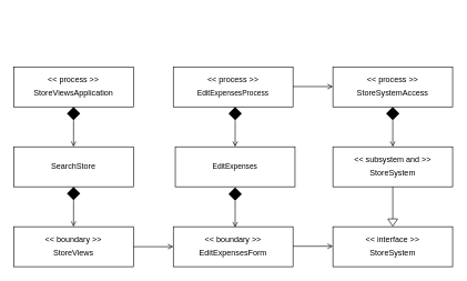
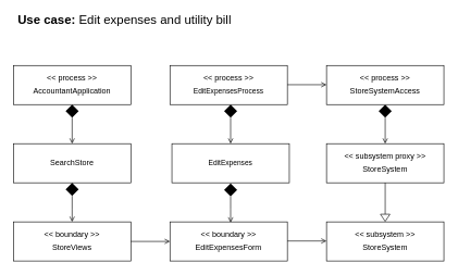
  <mxCell id="0" />
  <mxCell id="1" parent="0" />
  <mxCell id="2" value="" style="rounded=0;whiteSpace=wrap;html=1;" vertex="1" parent="1"><mxGeometry x="20" y="100" width="180" height="60" as="geometry" /></mxCell>
  <mxCell id="3" value="&amp;lt;&amp;lt; process &amp;gt;&amp;gt;" style="text;html=1;strokeColor=none;fillColor=none;align=center;verticalAlign=middle;whiteSpace=wrap;rounded=0;" vertex="1" parent="1"><mxGeometry x="20" y="110" width="180" height="20" as="geometry" /></mxCell>
- <mxCell id="4" value="&lt;span style=&quot;text-align: left&quot;&gt;StoreViews&lt;/span&gt;Application" style="text;html=1;strokeColor=none;fillColor=none;align=center;verticalAlign=middle;whiteSpace=wrap;rounded=0;" vertex="1" parent="1"><mxGeometry x="20" y="130" width="180" height="20" as="geometry" /></mxCell>
+ <mxCell id="4" value="&lt;span style=&quot;text-align: left&quot;&gt;Accountant&lt;/span&gt;Application" style="text;html=1;strokeColor=none;fillColor=none;align=center;verticalAlign=middle;whiteSpace=wrap;rounded=0;" vertex="1" parent="1"><mxGeometry x="20" y="130" width="180" height="20" as="geometry" /></mxCell>
  <mxCell id="5" value="" style="rounded=0;whiteSpace=wrap;html=1;" vertex="1" parent="1"><mxGeometry x="20" y="220" width="180" height="60" as="geometry" /></mxCell>
  <mxCell id="6" value="&lt;span style=&quot;background-color: rgb(255 , 255 , 255)&quot;&gt;&lt;font style=&quot;font-size: 12px&quot;&gt;SearchStore&lt;/font&gt;&lt;/span&gt;" style="text;html=1;strokeColor=none;fillColor=none;align=center;verticalAlign=middle;whiteSpace=wrap;rounded=0;" vertex="1" parent="1"><mxGeometry x="20" y="240" width="180" height="20" as="geometry" /></mxCell>
  <mxCell id="7" value="" style="rounded=0;whiteSpace=wrap;html=1;" vertex="1" parent="1"><mxGeometry x="20" y="340" width="180" height="60" as="geometry" /></mxCell>
  <mxCell id="8" value="&amp;lt;&amp;lt; boundary &amp;gt;&amp;gt;" style="text;html=1;strokeColor=none;fillColor=none;align=center;verticalAlign=middle;whiteSpace=wrap;rounded=0;" vertex="1" parent="1"><mxGeometry x="20" y="350" width="180" height="20" as="geometry" /></mxCell>
  <mxCell id="9" value="&lt;span style=&quot;background-color: rgb(255 , 255 , 255)&quot;&gt;StoreViews&lt;/span&gt;" style="text;html=1;strokeColor=none;fillColor=none;align=center;verticalAlign=middle;whiteSpace=wrap;rounded=0;" vertex="1" parent="1"><mxGeometry x="20" y="370" width="180" height="20" as="geometry" /></mxCell>
  <mxCell id="10" value="" style="rounded=0;whiteSpace=wrap;html=1;" vertex="1" parent="1"><mxGeometry x="260" y="340" width="180" height="60" as="geometry" /></mxCell>
  <mxCell id="11" value="&amp;lt;&amp;lt; boundary&amp;nbsp;&amp;gt;&amp;gt;" style="text;html=1;strokeColor=none;fillColor=none;align=center;verticalAlign=middle;whiteSpace=wrap;rounded=0;" vertex="1" parent="1"><mxGeometry x="260" y="350" width="180" height="20" as="geometry" /></mxCell>
  <mxCell id="12" value="&lt;span style=&quot;background-color: rgb(255 , 255 , 255)&quot;&gt;EditExpensesForm&lt;/span&gt;" style="text;html=1;strokeColor=none;fillColor=none;align=center;verticalAlign=middle;whiteSpace=wrap;rounded=0;" vertex="1" parent="1"><mxGeometry x="260" y="370" width="180" height="20" as="geometry" /></mxCell>
  <mxCell id="13" value="" style="rounded=0;whiteSpace=wrap;html=1;" vertex="1" parent="1"><mxGeometry x="500" y="340" width="180" height="60" as="geometry" /></mxCell>
- <mxCell id="14" value="&amp;lt;&amp;lt; interface &amp;gt;&amp;gt;" style="text;html=1;strokeColor=none;fillColor=none;align=center;verticalAlign=middle;whiteSpace=wrap;rounded=0;" vertex="1" parent="1"><mxGeometry x="500" y="350" width="180" height="20" as="geometry" /></mxCell>
+ <mxCell id="14" value="&amp;lt;&amp;lt; subsystem &amp;gt;&amp;gt;" style="text;html=1;strokeColor=none;fillColor=none;align=center;verticalAlign=middle;whiteSpace=wrap;rounded=0;" vertex="1" parent="1"><mxGeometry x="500" y="350" width="180" height="20" as="geometry" /></mxCell>
  <mxCell id="15" value="StoreSystem" style="text;html=1;strokeColor=none;fillColor=none;align=center;verticalAlign=middle;whiteSpace=wrap;rounded=0;" vertex="1" parent="1"><mxGeometry x="500" y="370" width="180" height="20" as="geometry" /></mxCell>
  <mxCell id="16" value="" style="rounded=0;whiteSpace=wrap;html=1;" vertex="1" parent="1"><mxGeometry x="500" y="220" width="180" height="60" as="geometry" /></mxCell>
- <mxCell id="17" value="&amp;lt;&amp;lt; subsystem and &amp;gt;&amp;gt;" style="text;html=1;strokeColor=none;fillColor=none;align=center;verticalAlign=middle;whiteSpace=wrap;rounded=0;" vertex="1" parent="1"><mxGeometry x="500" y="230" width="180" height="20" as="geometry" /></mxCell>
+ <mxCell id="17" value="&amp;lt;&amp;lt; subsystem proxy &amp;gt;&amp;gt;" style="text;html=1;strokeColor=none;fillColor=none;align=center;verticalAlign=middle;whiteSpace=wrap;rounded=0;" vertex="1" parent="1"><mxGeometry x="500" y="230" width="180" height="20" as="geometry" /></mxCell>
  <mxCell id="18" value="StoreSystem" style="text;html=1;strokeColor=none;fillColor=none;align=center;verticalAlign=middle;whiteSpace=wrap;rounded=0;" vertex="1" parent="1"><mxGeometry x="500" y="250" width="180" height="20" as="geometry" /></mxCell>
  <mxCell id="19" value="" style="rounded=0;whiteSpace=wrap;html=1;" vertex="1" parent="1"><mxGeometry x="260" y="100" width="180" height="60" as="geometry" /></mxCell>
  <mxCell id="20" value="&amp;lt;&amp;lt; process &amp;gt;&amp;gt;" style="text;html=1;strokeColor=none;fillColor=none;align=center;verticalAlign=middle;whiteSpace=wrap;rounded=0;" vertex="1" parent="1"><mxGeometry x="260" y="110" width="180" height="20" as="geometry" /></mxCell>
  <mxCell id="21" value="&lt;span style=&quot;font-size: 11px ; background-color: rgb(255 , 255 , 255)&quot;&gt;EditExpensesProcess&lt;/span&gt;" style="text;html=1;strokeColor=none;fillColor=none;align=center;verticalAlign=middle;whiteSpace=wrap;rounded=0;" vertex="1" parent="1"><mxGeometry x="260" y="130" width="180" height="20" as="geometry" /></mxCell>
  <mxCell id="22" style="edgeStyle=orthogonalEdgeStyle;rounded=0;orthogonalLoop=1;jettySize=auto;html=1;exitX=0.5;exitY=1;exitDx=0;exitDy=0;entryX=0.5;entryY=0;entryDx=0;entryDy=0;endArrow=open;endFill=0;" edge="1" parent="1" source="23" target="5"><mxGeometry relative="1" as="geometry" /></mxCell>
  <mxCell id="23" value="" style="rhombus;whiteSpace=wrap;html=1;fillColor=#000000;strokeColor=none;" vertex="1" parent="1"><mxGeometry x="100" y="160" width="20" height="20" as="geometry" /></mxCell>
  <mxCell id="24" style="edgeStyle=orthogonalEdgeStyle;rounded=0;orthogonalLoop=1;jettySize=auto;html=1;exitX=0.5;exitY=1;exitDx=0;exitDy=0;entryX=0.5;entryY=0;entryDx=0;entryDy=0;endArrow=open;endFill=0;" edge="1" parent="1" source="25"><mxGeometry relative="1" as="geometry"><mxPoint x="110" y="340" as="targetPoint" /></mxGeometry></mxCell>
  <mxCell id="25" value="" style="rhombus;whiteSpace=wrap;html=1;fillColor=#000000;strokeColor=none;" vertex="1" parent="1"><mxGeometry x="100" y="280" width="20" height="20" as="geometry" /></mxCell>
  <mxCell id="26" style="edgeStyle=orthogonalEdgeStyle;rounded=0;orthogonalLoop=1;jettySize=auto;html=1;exitX=0.5;exitY=1;exitDx=0;exitDy=0;endArrow=open;endFill=0;entryX=0.5;entryY=0;entryDx=0;entryDy=0;" edge="1" parent="1" source="27" target="39"><mxGeometry relative="1" as="geometry"><mxPoint x="353" y="220" as="targetPoint" /><mxPoint x="353" y="190" as="sourcePoint" /></mxGeometry></mxCell>
  <mxCell id="27" value="" style="rhombus;whiteSpace=wrap;html=1;fillColor=#000000;strokeColor=none;" vertex="1" parent="1"><mxGeometry x="343" y="160" width="20" height="20" as="geometry" /></mxCell>
  <mxCell id="28" style="edgeStyle=orthogonalEdgeStyle;rounded=0;orthogonalLoop=1;jettySize=auto;html=1;exitX=0.5;exitY=1;exitDx=0;exitDy=0;entryX=0.5;entryY=0;entryDx=0;entryDy=0;endArrow=open;endFill=0;" edge="1" parent="1" source="29" target="16"><mxGeometry relative="1" as="geometry"><mxPoint x="450" y="180" as="targetPoint" /></mxGeometry></mxCell>
  <mxCell id="29" value="" style="rhombus;whiteSpace=wrap;html=1;fillColor=#000000;strokeColor=none;" vertex="1" parent="1"><mxGeometry x="580" y="160" width="20" height="20" as="geometry" /></mxCell>
  <mxCell id="30" value="" style="endArrow=open;html=1;exitX=1;exitY=0;exitDx=0;exitDy=0;entryX=0;entryY=0;entryDx=0;entryDy=0;endFill=0;" edge="1" parent="1"><mxGeometry width="50" height="50" relative="1" as="geometry"><mxPoint x="200" y="370" as="sourcePoint" /><mxPoint x="260" y="370" as="targetPoint" /></mxGeometry></mxCell>
  <mxCell id="31" value="" style="endArrow=open;html=1;exitX=1;exitY=0;exitDx=0;exitDy=0;entryX=0;entryY=0;entryDx=0;entryDy=0;endFill=0;" edge="1" parent="1"><mxGeometry width="50" height="50" relative="1" as="geometry"><mxPoint x="440" y="369.31" as="sourcePoint" /><mxPoint x="500" y="369.31" as="targetPoint" /></mxGeometry></mxCell>
  <mxCell id="32" value="" style="endArrow=none;html=1;exitX=0.5;exitY=1;exitDx=0;exitDy=0;endFill=0;entryX=0;entryY=0.5;entryDx=0;entryDy=0;" edge="1" parent="1" source="16" target="33"><mxGeometry width="50" height="50" relative="1" as="geometry"><mxPoint x="230" y="160" as="sourcePoint" /><mxPoint x="590" y="330" as="targetPoint" /></mxGeometry></mxCell>
  <mxCell id="33" value="" style="triangle;whiteSpace=wrap;html=1;fillColor=#FFFFFF;rotation=90;strokeColor=#000000;" vertex="1" parent="1"><mxGeometry x="584.54" y="326.44" width="10.92" height="14.56" as="geometry" /></mxCell>
+ <mxCell id="34" value="&lt;font style=&quot;font-size: 19px&quot;&gt;&lt;b&gt;Use case:&lt;/b&gt;&amp;nbsp;Edit&amp;nbsp;expenses and utility bill&lt;/font&gt;" style="text;html=1;align=center;verticalAlign=middle;resizable=0;points=[];autosize=1;" vertex="1" parent="1"><mxGeometry x="20" y="20" width="340" height="20" as="geometry" /></mxCell>
  <mxCell id="35" value="" style="rounded=0;whiteSpace=wrap;html=1;" vertex="1" parent="1"><mxGeometry x="500" y="100" width="180" height="60" as="geometry" /></mxCell>
  <mxCell id="36" value="&amp;lt;&amp;lt; process &amp;gt;&amp;gt;" style="text;html=1;strokeColor=none;fillColor=none;align=center;verticalAlign=middle;whiteSpace=wrap;rounded=0;" vertex="1" parent="1"><mxGeometry x="500" y="110" width="180" height="20" as="geometry" /></mxCell>
  <mxCell id="37" value="StoreSystemAccess" style="text;html=1;strokeColor=none;fillColor=none;align=center;verticalAlign=middle;whiteSpace=wrap;rounded=0;" vertex="1" parent="1"><mxGeometry x="500" y="130" width="180" height="20" as="geometry" /></mxCell>
  <mxCell id="38" value="" style="endArrow=open;html=1;exitX=1;exitY=0;exitDx=0;exitDy=0;entryX=0;entryY=0;entryDx=0;entryDy=0;endFill=0;" edge="1" parent="1"><mxGeometry width="50" height="50" relative="1" as="geometry"><mxPoint x="440" y="129.5" as="sourcePoint" /><mxPoint x="500" y="129.5" as="targetPoint" /></mxGeometry></mxCell>
  <mxCell id="39" value="" style="rounded=0;whiteSpace=wrap;html=1;" vertex="1" parent="1"><mxGeometry x="263" y="220" width="180" height="60" as="geometry" /></mxCell>
  <mxCell id="40" value="&lt;span style=&quot;font-size: 11px ; background-color: rgb(255 , 255 , 255)&quot;&gt;EditExpenses&lt;/span&gt;" style="text;html=1;strokeColor=none;fillColor=none;align=center;verticalAlign=middle;whiteSpace=wrap;rounded=0;" vertex="1" parent="1"><mxGeometry x="263" y="240" width="180" height="20" as="geometry" /></mxCell>
  <mxCell id="41" style="edgeStyle=orthogonalEdgeStyle;rounded=0;orthogonalLoop=1;jettySize=auto;html=1;exitX=0.5;exitY=1;exitDx=0;exitDy=0;endArrow=open;endFill=0;entryX=0.5;entryY=0;entryDx=0;entryDy=0;" edge="1" parent="1" source="42"><mxGeometry relative="1" as="geometry"><mxPoint x="353" y="341" as="targetPoint" /><mxPoint x="353" y="311" as="sourcePoint" /></mxGeometry></mxCell>
  <mxCell id="42" value="" style="rhombus;whiteSpace=wrap;html=1;fillColor=#000000;strokeColor=none;" vertex="1" parent="1"><mxGeometry x="343" y="281" width="20" height="20" as="geometry" /></mxCell>
